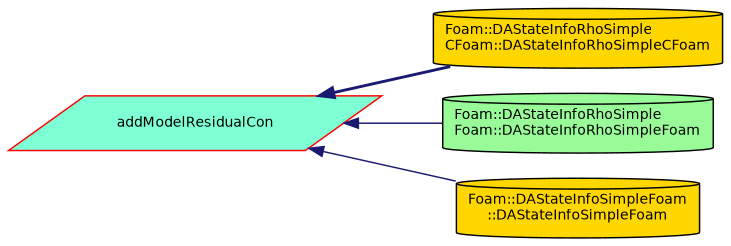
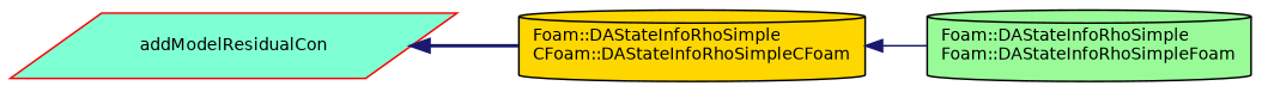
  digraph {
    rankdir=LR
    node [color=black fillcolor=gold fontname=Helvetica fontsize=10 shape=cylinder style=filled]
    edge [color=midnightblue dir=back fontname=Helvetica fontsize=10 labelfontname=Helvetica labelfontsize=10 style=solid]
    n1 [color=red fillcolor=aquamarine fontcolor=black height=0.2 label=addModelResidualCon shape=parallelogram width=0.4]
    n2 [height=0.2 label="Foam::DAStateInfoRhoSimple\lCFoam::DAStateInfoRhoSimpleCFoam" width=0.4]
    n3 [fillcolor=palegreen height=0.2 label="Foam::DAStateInfoRhoSimple\lFoam::DAStateInfoRhoSimpleFoam" width=0.4]
-   n4 [height=0.2 label="Foam::DAStateInfoSimpleFoam\l::DAStateInfoSimpleFoam" width=0.4]
    n1 -> n2 [style=bold]
-   n1 -> n3
-   n1 -> n4
+   n2 -> n3
  }
